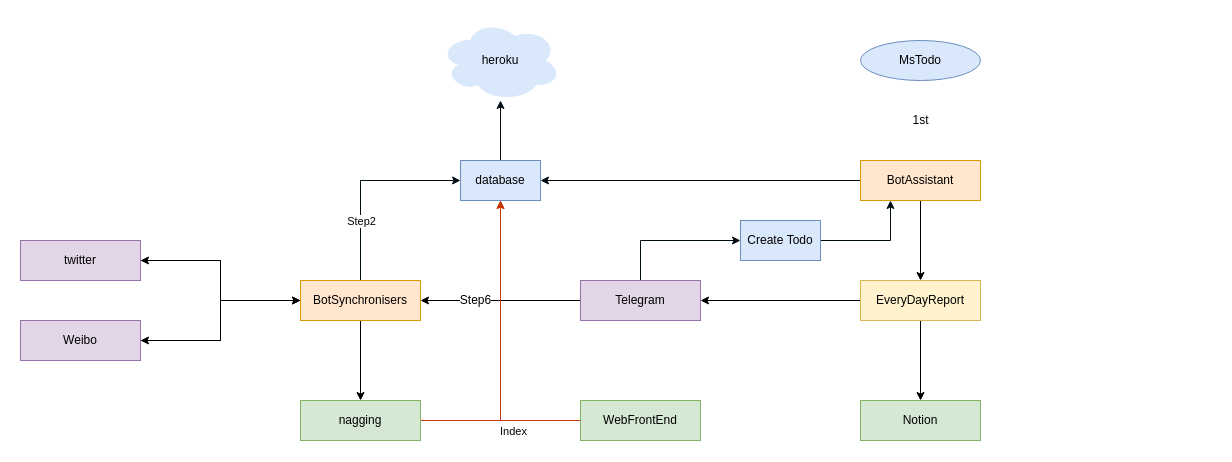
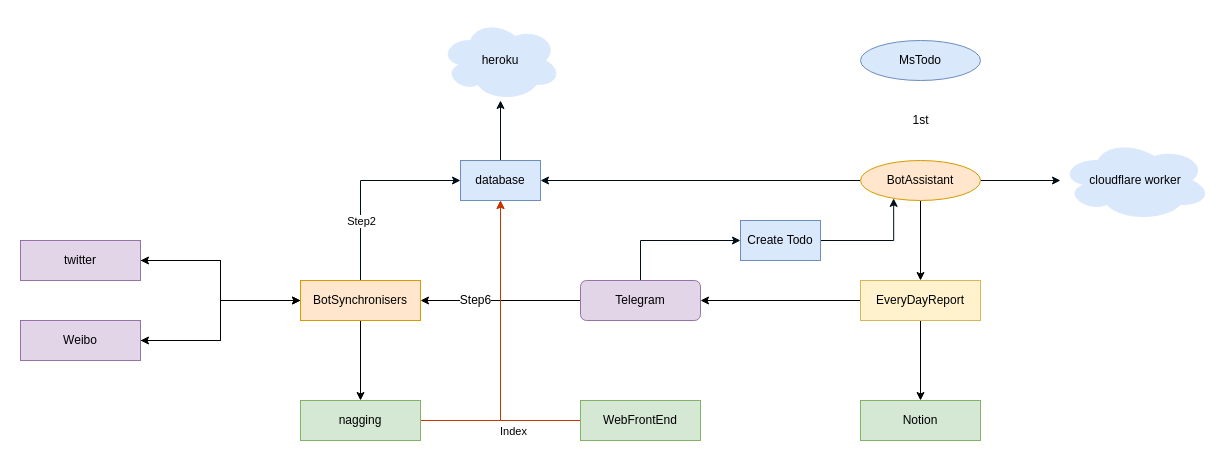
  <mxCell id="0" />
  <mxCell id="1" parent="0" />
  <mxCell id="2" style="edgeStyle=orthogonalEdgeStyle;rounded=0;orthogonalLoop=1;jettySize=auto;html=1;exitX=0;exitY=0.5;exitDx=0;exitDy=0;entryX=1;entryY=0.5;entryDx=0;entryDy=0;" edge="1" parent="1" source="4" target="10"><mxGeometry relative="1" as="geometry" /></mxCell>
  <mxCell id="3" style="edgeStyle=orthogonalEdgeStyle;rounded=0;orthogonalLoop=1;jettySize=auto;html=1;exitX=0.5;exitY=0;exitDx=0;exitDy=0;entryX=0;entryY=0.5;entryDx=0;entryDy=0;strokeColor=#000D14;" edge="1" parent="1" source="4" target="36"><mxGeometry relative="1" as="geometry" /></mxCell>
- <mxCell id="4" value="Telegram" style="rounded=0;whiteSpace=wrap;html=1;fillColor=#e1d5e7;strokeColor=#9673a6;" vertex="1" parent="1"><mxGeometry x="580" y="280" width="120" height="40" as="geometry" /></mxCell>
+ <mxCell id="4" value="Telegram" style="whiteSpace=wrap;html=1;fillColor=#e1d5e7;strokeColor=#9673a6;rounded=1;" vertex="1" parent="1"><mxGeometry x="580" y="280" width="120" height="40" as="geometry" /></mxCell>
  <mxCell id="5" style="edgeStyle=orthogonalEdgeStyle;rounded=0;orthogonalLoop=1;jettySize=auto;html=1;exitX=0.5;exitY=1;exitDx=0;exitDy=0;entryX=0.5;entryY=0;entryDx=0;entryDy=0;" edge="1" parent="1" source="10" target="18"><mxGeometry relative="1" as="geometry" /></mxCell>
  <mxCell id="6" style="edgeStyle=orthogonalEdgeStyle;rounded=0;orthogonalLoop=1;jettySize=auto;html=1;exitX=0;exitY=0.5;exitDx=0;exitDy=0;entryX=1;entryY=0.5;entryDx=0;entryDy=0;" edge="1" parent="1" source="10" target="14"><mxGeometry relative="1" as="geometry" /></mxCell>
  <mxCell id="7" style="edgeStyle=orthogonalEdgeStyle;rounded=0;orthogonalLoop=1;jettySize=auto;html=1;exitX=0;exitY=0.5;exitDx=0;exitDy=0;entryX=1;entryY=0.5;entryDx=0;entryDy=0;" edge="1" parent="1" source="10" target="12"><mxGeometry relative="1" as="geometry" /></mxCell>
  <mxCell id="8" style="edgeStyle=orthogonalEdgeStyle;rounded=0;orthogonalLoop=1;jettySize=auto;html=1;exitX=0.5;exitY=0;exitDx=0;exitDy=0;entryX=0;entryY=0.5;entryDx=0;entryDy=0;strokeColor=#000D14;" edge="1" parent="1" source="10" target="16"><mxGeometry relative="1" as="geometry" /></mxCell>
  <mxCell id="9" value="Step2" style="edgeLabel;html=1;align=center;verticalAlign=middle;resizable=0;points=[];" vertex="1" connectable="0" parent="8"><mxGeometry x="-0.4" y="-6" relative="1" as="geometry"><mxPoint x="-6" as="offset" /></mxGeometry></mxCell>
  <mxCell id="10" value="BotSynchronisers" style="whiteSpace=wrap;html=1;rounded=0;fillColor=#ffe6cc;strokeColor=#d79b00;" vertex="1" parent="1"><mxGeometry x="300" y="280" width="120" height="40" as="geometry" /></mxCell>
  <mxCell id="11" style="edgeStyle=orthogonalEdgeStyle;rounded=0;orthogonalLoop=1;jettySize=auto;html=1;exitX=1;exitY=0.5;exitDx=0;exitDy=0;" edge="1" parent="1" source="12" target="10"><mxGeometry relative="1" as="geometry" /></mxCell>
  <mxCell id="12" value="Weibo" style="rounded=0;whiteSpace=wrap;html=1;fillColor=#e1d5e7;strokeColor=#9673a6;" vertex="1" parent="1"><mxGeometry x="20" y="320" width="120" height="40" as="geometry" /></mxCell>
  <mxCell id="13" style="edgeStyle=orthogonalEdgeStyle;rounded=0;orthogonalLoop=1;jettySize=auto;html=1;exitX=1;exitY=0.5;exitDx=0;exitDy=0;entryX=0;entryY=0.5;entryDx=0;entryDy=0;" edge="1" parent="1" source="14" target="10"><mxGeometry relative="1" as="geometry"><Array as="points"><mxPoint y="260" x="220" /><mxPoint y="300" x="220" /></Array></mxGeometry></mxCell>
  <mxCell id="14" value="twitter" style="rounded=0;whiteSpace=wrap;html=1;fillColor=#e1d5e7;strokeColor=#9673a6;" vertex="1" parent="1"><mxGeometry x="20" y="240" width="120" height="40" as="geometry" /></mxCell>
  <mxCell id="15" value="" style="edgeStyle=orthogonalEdgeStyle;rounded=0;orthogonalLoop=1;jettySize=auto;html=1;strokeColor=#000D14;" edge="1" parent="1" source="16" target="32"><mxGeometry relative="1" as="geometry" /></mxCell>
  <mxCell id="16" value="database" style="rounded=0;whiteSpace=wrap;html=1;fillColor=#dae8fc;strokeColor=#6c8ebf;" vertex="1" parent="1"><mxGeometry x="460" y="160" width="80" height="40" as="geometry" /></mxCell>
  <mxCell id="17" style="edgeStyle=orthogonalEdgeStyle;rounded=0;orthogonalLoop=1;jettySize=auto;html=1;exitX=1;exitY=0.5;exitDx=0;exitDy=0;strokeColor=#C73500;fillColor=#fa6800;" edge="1" parent="1" source="18" target="16"><mxGeometry relative="1" as="geometry" /></mxCell>
  <mxCell id="18" value="nagging" style="rounded=0;whiteSpace=wrap;html=1;fillColor=#d5e8d4;strokeColor=#82b366;" vertex="1" parent="1"><mxGeometry x="300" y="400" width="120" height="40" as="geometry" /></mxCell>
  <mxCell id="19" value="MsTodo" style="ellipse;whiteSpace=wrap;html=1;fillColor=#dae8fc;strokeColor=#6C8EBF;" vertex="1" parent="1"><mxGeometry x="860" y="40" width="120" height="40" as="geometry" /></mxCell>
  <mxCell id="20" style="edgeStyle=orthogonalEdgeStyle;rounded=0;orthogonalLoop=1;jettySize=auto;html=1;" edge="1" parent="1" source="23" target="26"><mxGeometry relative="1" as="geometry" /></mxCell>
  <mxCell id="21" style="edgeStyle=orthogonalEdgeStyle;rounded=0;orthogonalLoop=1;jettySize=auto;html=1;exitX=0;exitY=0.5;exitDx=0;exitDy=0;entryX=1;entryY=0.5;entryDx=0;entryDy=0;strokeColor=#000D14;" edge="1" parent="1" source="23" target="16"><mxGeometry relative="1" as="geometry" /></mxCell>
- <mxCell id="23" value="BotAssistant" style="rounded=0;whiteSpace=wrap;html=1;fillColor=#ffe6cc;strokeColor=#d79b00;" vertex="1" parent="1"><mxGeometry x="860" y="160" width="120" height="40" as="geometry" /></mxCell>
+ <mxCell id="22" value="" style="edgeStyle=orthogonalEdgeStyle;rounded=0;orthogonalLoop=1;jettySize=auto;html=1;strokeColor=#000D14;" edge="1" parent="1" source="23" target="33"><mxGeometry relative="1" as="geometry" /></mxCell>
+ <mxCell id="23" value="BotAssistant" style="ellipse;whiteSpace=wrap;html=1;fillColor=#ffe6cc;strokeColor=#d79b00;" vertex="1" parent="1"><mxGeometry x="860" y="160" width="120" height="40" as="geometry" /></mxCell>
  <mxCell id="24" style="edgeStyle=orthogonalEdgeStyle;rounded=0;orthogonalLoop=1;jettySize=auto;html=1;" edge="1" parent="1" source="26" target="30"><mxGeometry relative="1" as="geometry" /></mxCell>
  <mxCell id="25" style="edgeStyle=orthogonalEdgeStyle;rounded=0;orthogonalLoop=1;jettySize=auto;html=1;entryX=1;entryY=0.5;entryDx=0;entryDy=0;" edge="1" parent="1" source="26" target="4"><mxGeometry relative="1" as="geometry" /></mxCell>
  <mxCell id="26" value="EveryDayReport" style="rounded=0;whiteSpace=wrap;html=1;fillColor=#fff2cc;strokeColor=#d6b656;" vertex="1" parent="1"><mxGeometry x="860" y="280" width="120" height="40" as="geometry" /></mxCell>
  <mxCell id="27" style="edgeStyle=orthogonalEdgeStyle;rounded=0;orthogonalLoop=1;jettySize=auto;html=1;exitX=0;exitY=0.5;exitDx=0;exitDy=0;entryX=0.5;entryY=1;entryDx=0;entryDy=0;strokeColor=#C73500;fillColor=#fa6800;" edge="1" parent="1" source="29" target="16"><mxGeometry relative="1" as="geometry" /></mxCell>
  <mxCell id="28" value="Index" style="edgeLabel;html=1;align=center;verticalAlign=middle;resizable=0;points=[];labelBackgroundColor=none;" vertex="1" connectable="0" parent="27"><mxGeometry x="-0.795" y="6" relative="1" as="geometry"><mxPoint x="-37" y="4" as="offset" /></mxGeometry></mxCell>
  <mxCell id="29" value="WebFrontEnd" style="rounded=0;whiteSpace=wrap;html=1;fillColor=#d5e8d4;strokeColor=#82b366;" vertex="1" parent="1"><mxGeometry x="580" y="400" width="120" height="40" as="geometry" /></mxCell>
  <mxCell id="30" value="Notion" style="rounded=0;whiteSpace=wrap;html=1;fillColor=#d5e8d4;strokeColor=#82b366;" vertex="1" parent="1"><mxGeometry x="860" y="400" width="120" height="40" as="geometry" /></mxCell>
  <mxCell id="31" value="Step6" style="text;html=1;align=center;verticalAlign=middle;resizable=0;points=[];autosize=1;strokeColor=none;labelBackgroundColor=#ffffff;" vertex="1" parent="1"><mxGeometry x="450" y="290" width="50" height="20" as="geometry" /></mxCell>
  <mxCell id="32" value="heroku" style="ellipse;shape=cloud;whiteSpace=wrap;html=1;rounded=0;fillColor=#DAE8FC;strokeColor=#DAE8FC;" vertex="1" parent="1"><mxGeometry x="440" y="20" width="120" height="80" as="geometry" /></mxCell>
+ <mxCell id="33" value="cloudflare&amp;nbsp;worker" style="ellipse;shape=cloud;whiteSpace=wrap;html=1;rounded=0;fillColor=#DAE8FC;strokeColor=#DAE8FC;" vertex="1" parent="1"><mxGeometry x="1060" y="140" width="150" height="80" as="geometry" /></mxCell>
  <mxCell id="34" value="1st" style="text;html=1;align=center;verticalAlign=middle;resizable=0;points=[];autosize=1;strokeColor=none;labelBackgroundColor=#ffffff;" vertex="1" parent="1"><mxGeometry x="905" y="110" width="30" height="20" as="geometry" /></mxCell>
  <mxCell id="35" style="edgeStyle=orthogonalEdgeStyle;rounded=0;orthogonalLoop=1;jettySize=auto;html=1;exitX=1;exitY=0.5;exitDx=0;exitDy=0;entryX=0.25;entryY=1;entryDx=0;entryDy=0;strokeColor=#000D14;" edge="1" parent="1" source="36" target="23"><mxGeometry relative="1" as="geometry" /></mxCell>
  <mxCell id="36" value="Create&amp;nbsp;Todo" style="rounded=0;whiteSpace=wrap;html=1;labelBackgroundColor=none;fillColor=#DAE8FC;labelBorderColor=none;strokeColor=#6C8EBF;" vertex="1" parent="1"><mxGeometry x="740" y="220" width="80" height="40" as="geometry" /></mxCell>
